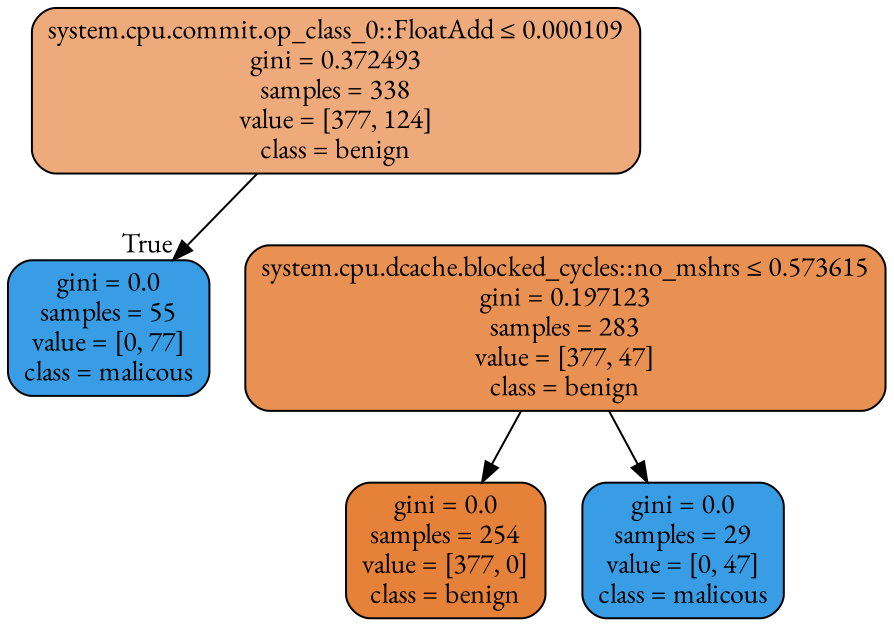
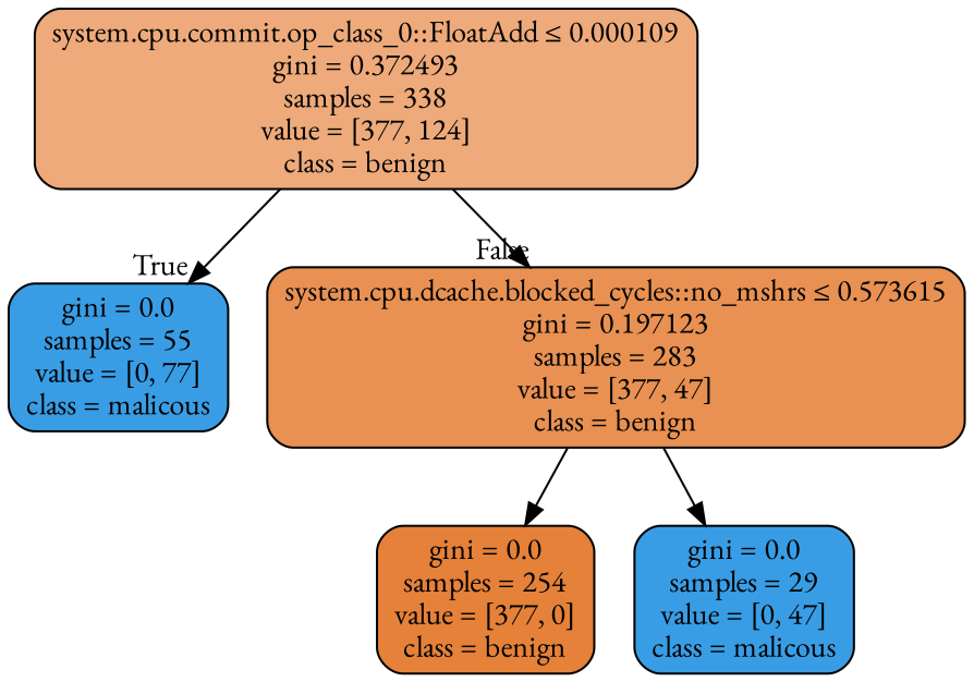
  digraph {
    fontname="EB Garamond"
    node [color=black fillcolor="#399de5" fontname="EB Garamond" shape=box style="filled, rounded"]
    edge [fontname="EB Garamond"]
    n1 [fillcolor="#eeaa7a" label=<system.cpu.commit.op_class_0::FloatAdd &le; 0.000109<br/>gini = 0.372493<br/>samples = 338<br/>value = [377, 124]<br/>class = benign>]
    n2 [label=<gini = 0.0<br/>samples = 55<br/>value = [0, 77]<br/>class = malicous>]
    n3 [fillcolor="#e89152" label=<system.cpu.dcache.blocked_cycles::no_mshrs &le; 0.573615<br/>gini = 0.197123<br/>samples = 283<br/>value = [377, 47]<br/>class = benign>]
    n4 [fillcolor="#e58139" label=<gini = 0.0<br/>samples = 254<br/>value = [377, 0]<br/>class = benign>]
    n5 [label=<gini = 0.0<br/>samples = 29<br/>value = [0, 47]<br/>class = malicous>]
    n1 -> n2 [headlabel=True labelangle=45 labeldistance=2.5]
+   n1 -> n3 [headlabel=False labelangle=-45 labeldistance=2.5]
    n3 -> n4
    n3 -> n5
  }
